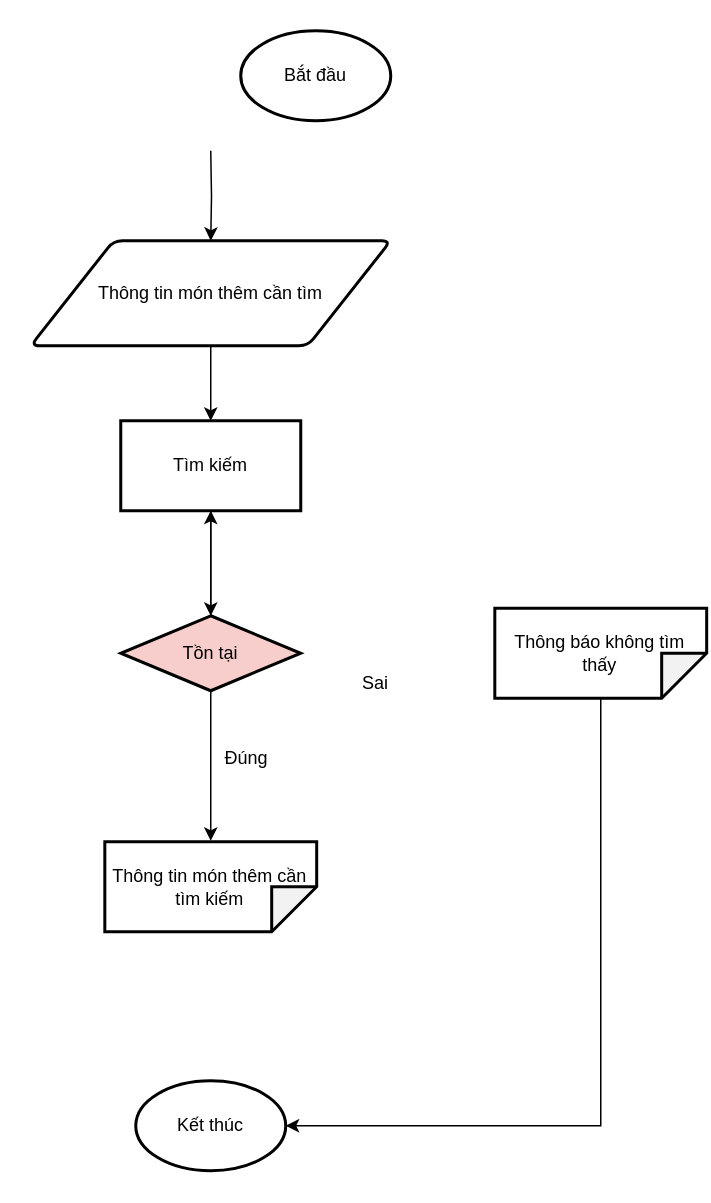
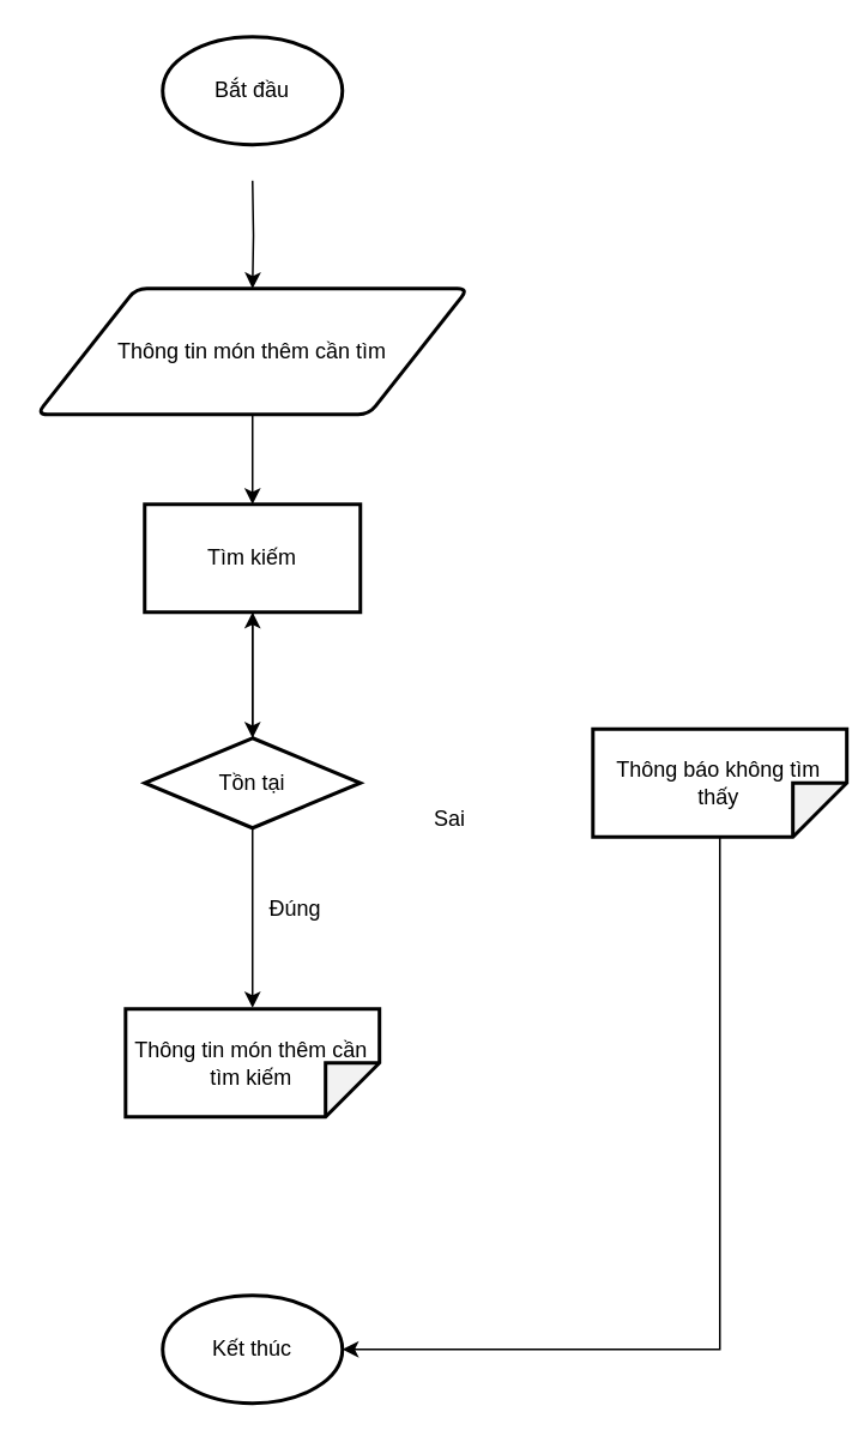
  <mxCell id="0" />
  <mxCell id="1" parent="0" />
  <mxCell id="2" style="edgeStyle=orthogonalEdgeStyle;rounded=0;orthogonalLoop=1;jettySize=auto;html=1;entryX=0.5;entryY=0;entryDx=0;entryDy=0;startArrow=none;" parent="1" target="5" edge="1"><mxGeometry relative="1" as="geometry"><mxPoint x="140" y="100" as="sourcePoint" /></mxGeometry></mxCell>
- <mxCell id="3" value="Bắt đầu" style="strokeWidth=2;html=1;shape=mxgraph.flowchart.start_1;whiteSpace=wrap;" parent="1" vertex="1"><mxGeometry x="160" y="20" width="100" height="60" as="geometry" /></mxCell>
+ <mxCell id="3" value="Bắt đầu" style="strokeWidth=2;html=1;shape=mxgraph.flowchart.start_1;whiteSpace=wrap;" parent="1" vertex="1"><mxGeometry x="90" y="20" width="100" height="60" as="geometry" /></mxCell>
  <mxCell id="4" style="edgeStyle=orthogonalEdgeStyle;rounded=0;orthogonalLoop=1;jettySize=auto;html=1;entryX=0.5;entryY=0;entryDx=0;entryDy=0;" parent="1" source="5" target="7" edge="1"><mxGeometry relative="1" as="geometry" /></mxCell>
  <mxCell id="5" value="Thông tin món thêm cần tìm" style="shape=parallelogram;html=1;strokeWidth=2;perimeter=parallelogramPerimeter;whiteSpace=wrap;rounded=1;arcSize=12;size=0.23;" parent="1" vertex="1"><mxGeometry x="20" y="160" width="240" height="70" as="geometry" /></mxCell>
  <mxCell id="6" style="edgeStyle=orthogonalEdgeStyle;rounded=0;orthogonalLoop=1;jettySize=auto;html=1;entryX=0.5;entryY=0;entryDx=0;entryDy=0;" parent="1" source="7" edge="1"><mxGeometry relative="1" as="geometry"><mxPoint x="140" y="410" as="targetPoint" /></mxGeometry></mxCell>
  <mxCell id="7" value="Tìm kiếm" style="rounded=0;whiteSpace=wrap;html=1;strokeWidth=2;" parent="1" vertex="1"><mxGeometry x="80" y="280" width="120" height="60" as="geometry" /></mxCell>
  <mxCell id="8" style="edgeStyle=orthogonalEdgeStyle;rounded=0;orthogonalLoop=1;jettySize=auto;html=1;exitX=0.5;exitY=1;exitDx=0;exitDy=0;" parent="1" source="10" edge="1"><mxGeometry relative="1" as="geometry"><mxPoint x="140" y="470.625" as="sourcePoint" /><mxPoint x="140" y="560" as="targetPoint" /><Array as="points" /></mxGeometry></mxCell>
  <mxCell id="9" style="edgeStyle=orthogonalEdgeStyle;rounded=0;orthogonalLoop=1;jettySize=auto;html=1;" parent="1" source="10" target="7" edge="1"><mxGeometry relative="1" as="geometry" /></mxCell>
- <mxCell id="10" value="Tồn tại" style="rhombus;whiteSpace=wrap;html=1;strokeWidth=2;fillColor=#f8cecc;" parent="1" vertex="1"><mxGeometry x="80" y="410" width="120" height="50" as="geometry" /></mxCell>
+ <mxCell id="10" value="Tồn tại" style="rhombus;whiteSpace=wrap;html=1;strokeWidth=2;" parent="1" vertex="1"><mxGeometry x="80" y="410" width="120" height="50" as="geometry" /></mxCell>
  <mxCell id="11" style="edgeStyle=orthogonalEdgeStyle;rounded=0;orthogonalLoop=1;jettySize=auto;html=1;entryX=1;entryY=0.5;entryDx=0;entryDy=0;entryPerimeter=0;" parent="1" source="12" target="14" edge="1"><mxGeometry relative="1" as="geometry"><Array as="points"><mxPoint x="400" y="750" /></Array></mxGeometry></mxCell>
  <mxCell id="12" value="Thông báo không tìm thấy" style="shape=note;whiteSpace=wrap;html=1;backgroundOutline=1;darkOpacity=0.05;strokeWidth=2;rotation=90;spacing=2;labelBorderColor=none;fontColor=default;verticalAlign=middle;horizontal=0;" parent="1" vertex="1"><mxGeometry x="370" y="364.38" width="60" height="141.25" as="geometry" /></mxCell>
  <mxCell id="13" value="Thông tin món thêm cần tìm kiếm" style="shape=note;whiteSpace=wrap;html=1;backgroundOutline=1;darkOpacity=0.05;strokeWidth=2;rotation=90;spacing=2;labelBorderColor=none;fontColor=default;verticalAlign=middle;horizontal=0;" parent="1" vertex="1"><mxGeometry x="110" y="520" width="60" height="141.25" as="geometry" /></mxCell>
  <mxCell id="14" value="Kết thúc" style="strokeWidth=2;html=1;shape=mxgraph.flowchart.start_1;whiteSpace=wrap;" parent="1" vertex="1"><mxGeometry x="90" y="720" width="100" height="60" as="geometry" /></mxCell>
  <mxCell id="15" value="Sai" style="text;html=1;strokeColor=none;fillColor=none;align=center;verticalAlign=middle;whiteSpace=wrap;rounded=0;" parent="1" vertex="1"><mxGeometry x="220" y="440" width="60" height="30" as="geometry" /></mxCell>
  <mxCell id="16" value="Đúng" style="text;html=1;strokeColor=none;fillColor=none;align=center;verticalAlign=middle;whiteSpace=wrap;rounded=0;" parent="1" vertex="1"><mxGeometry x="134" y="490" width="60" height="30" as="geometry" /></mxCell>
